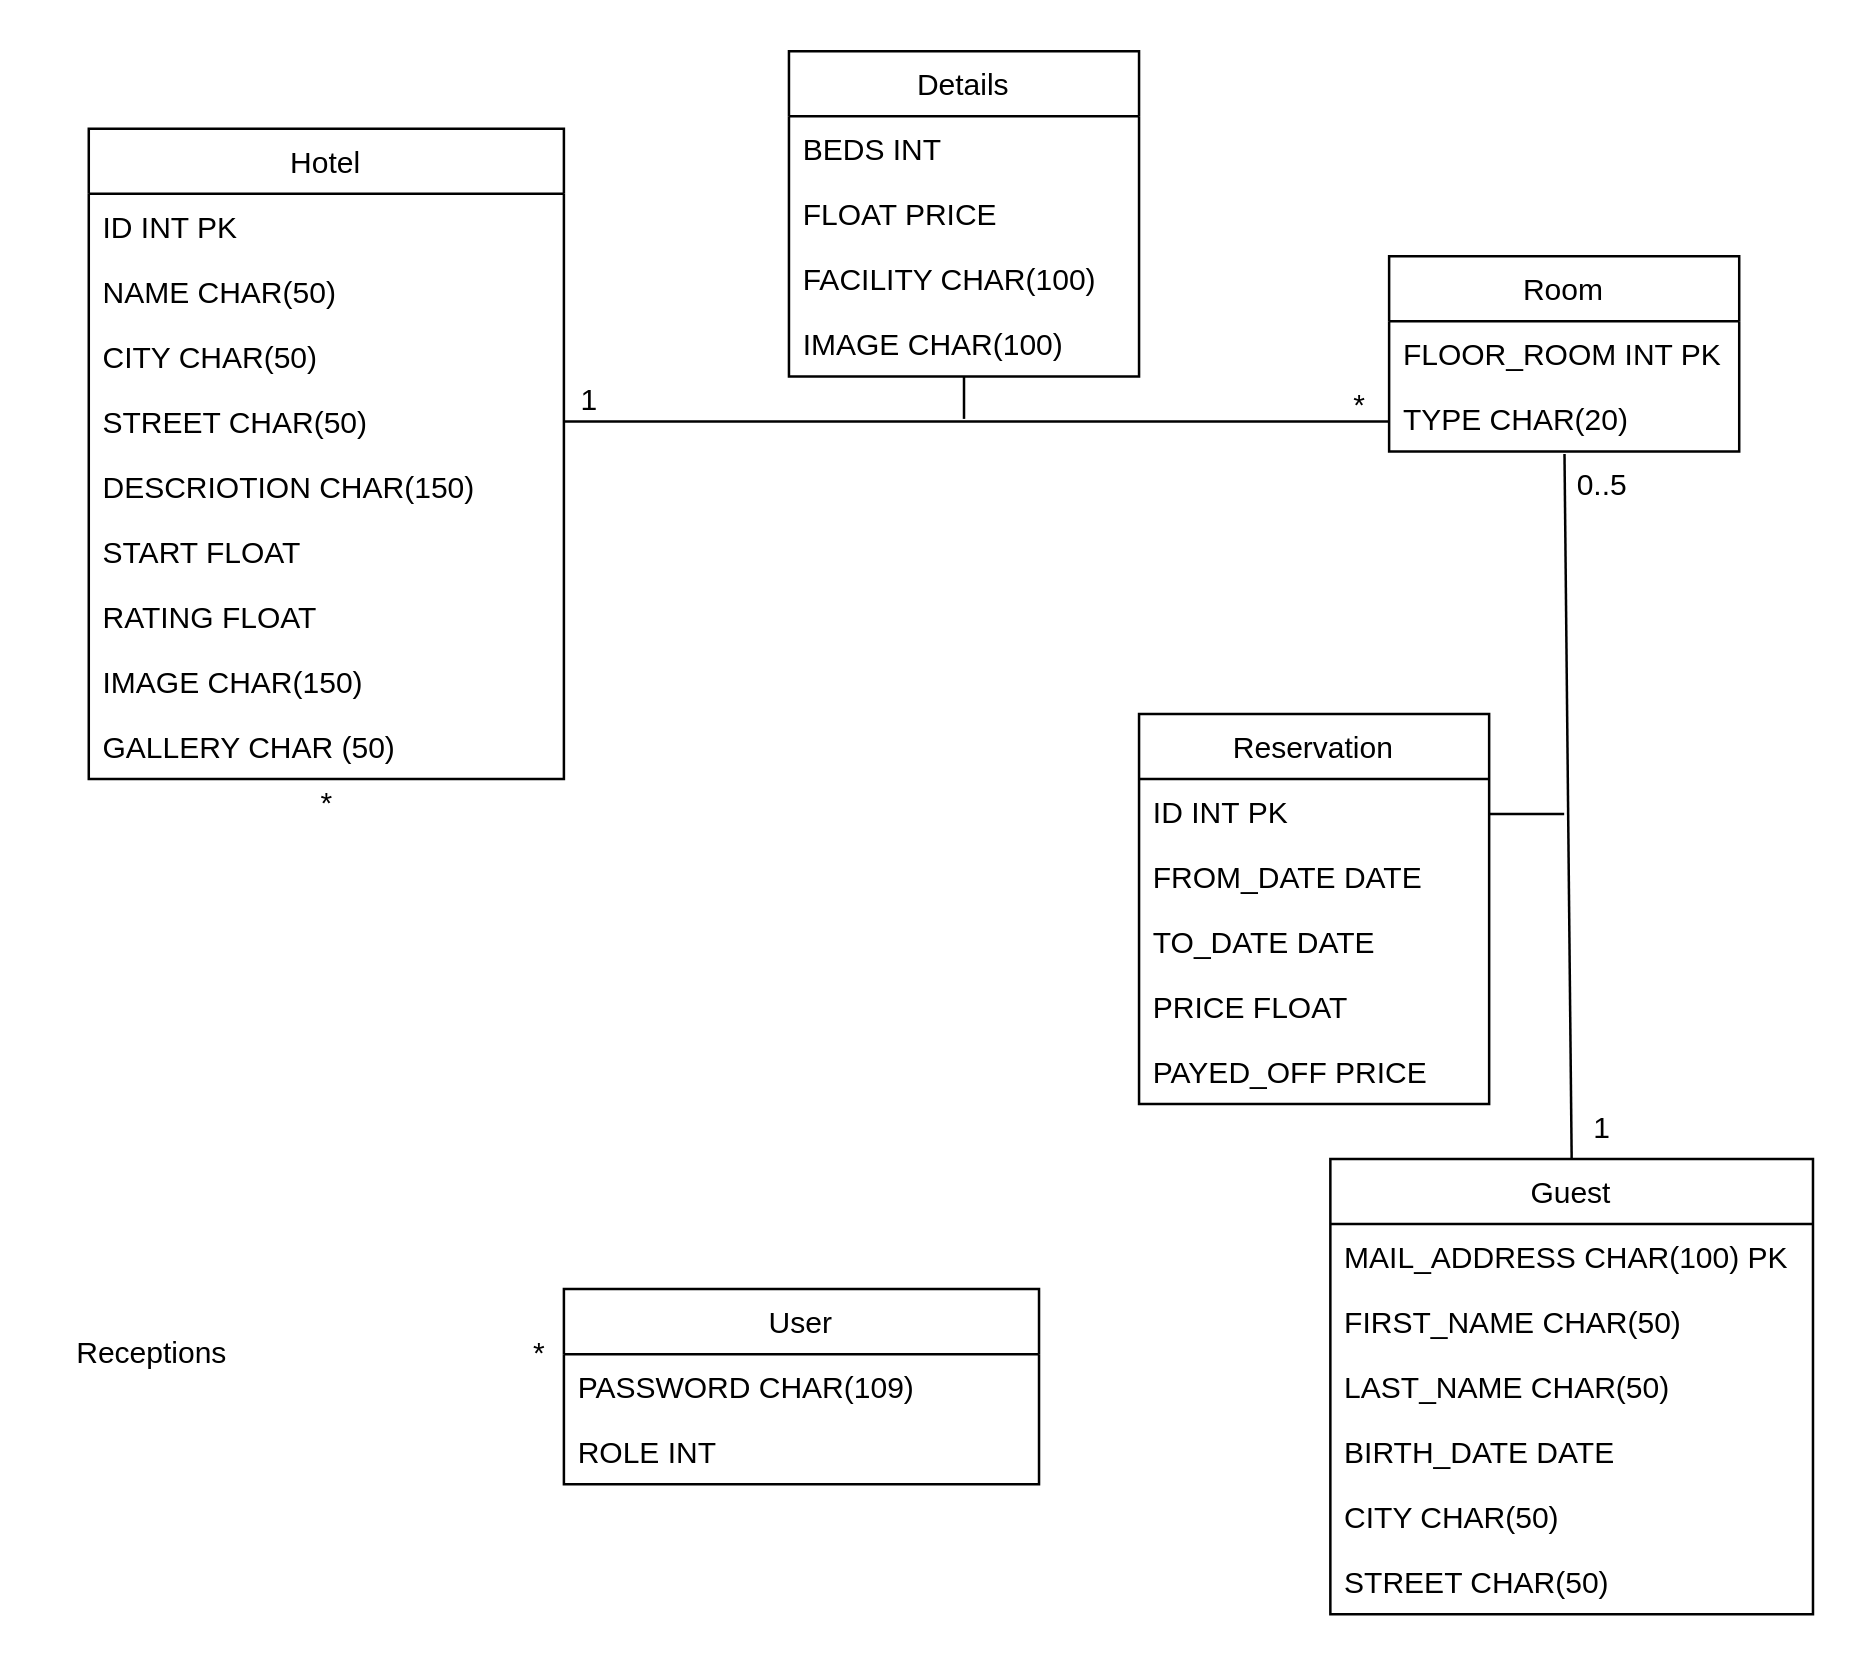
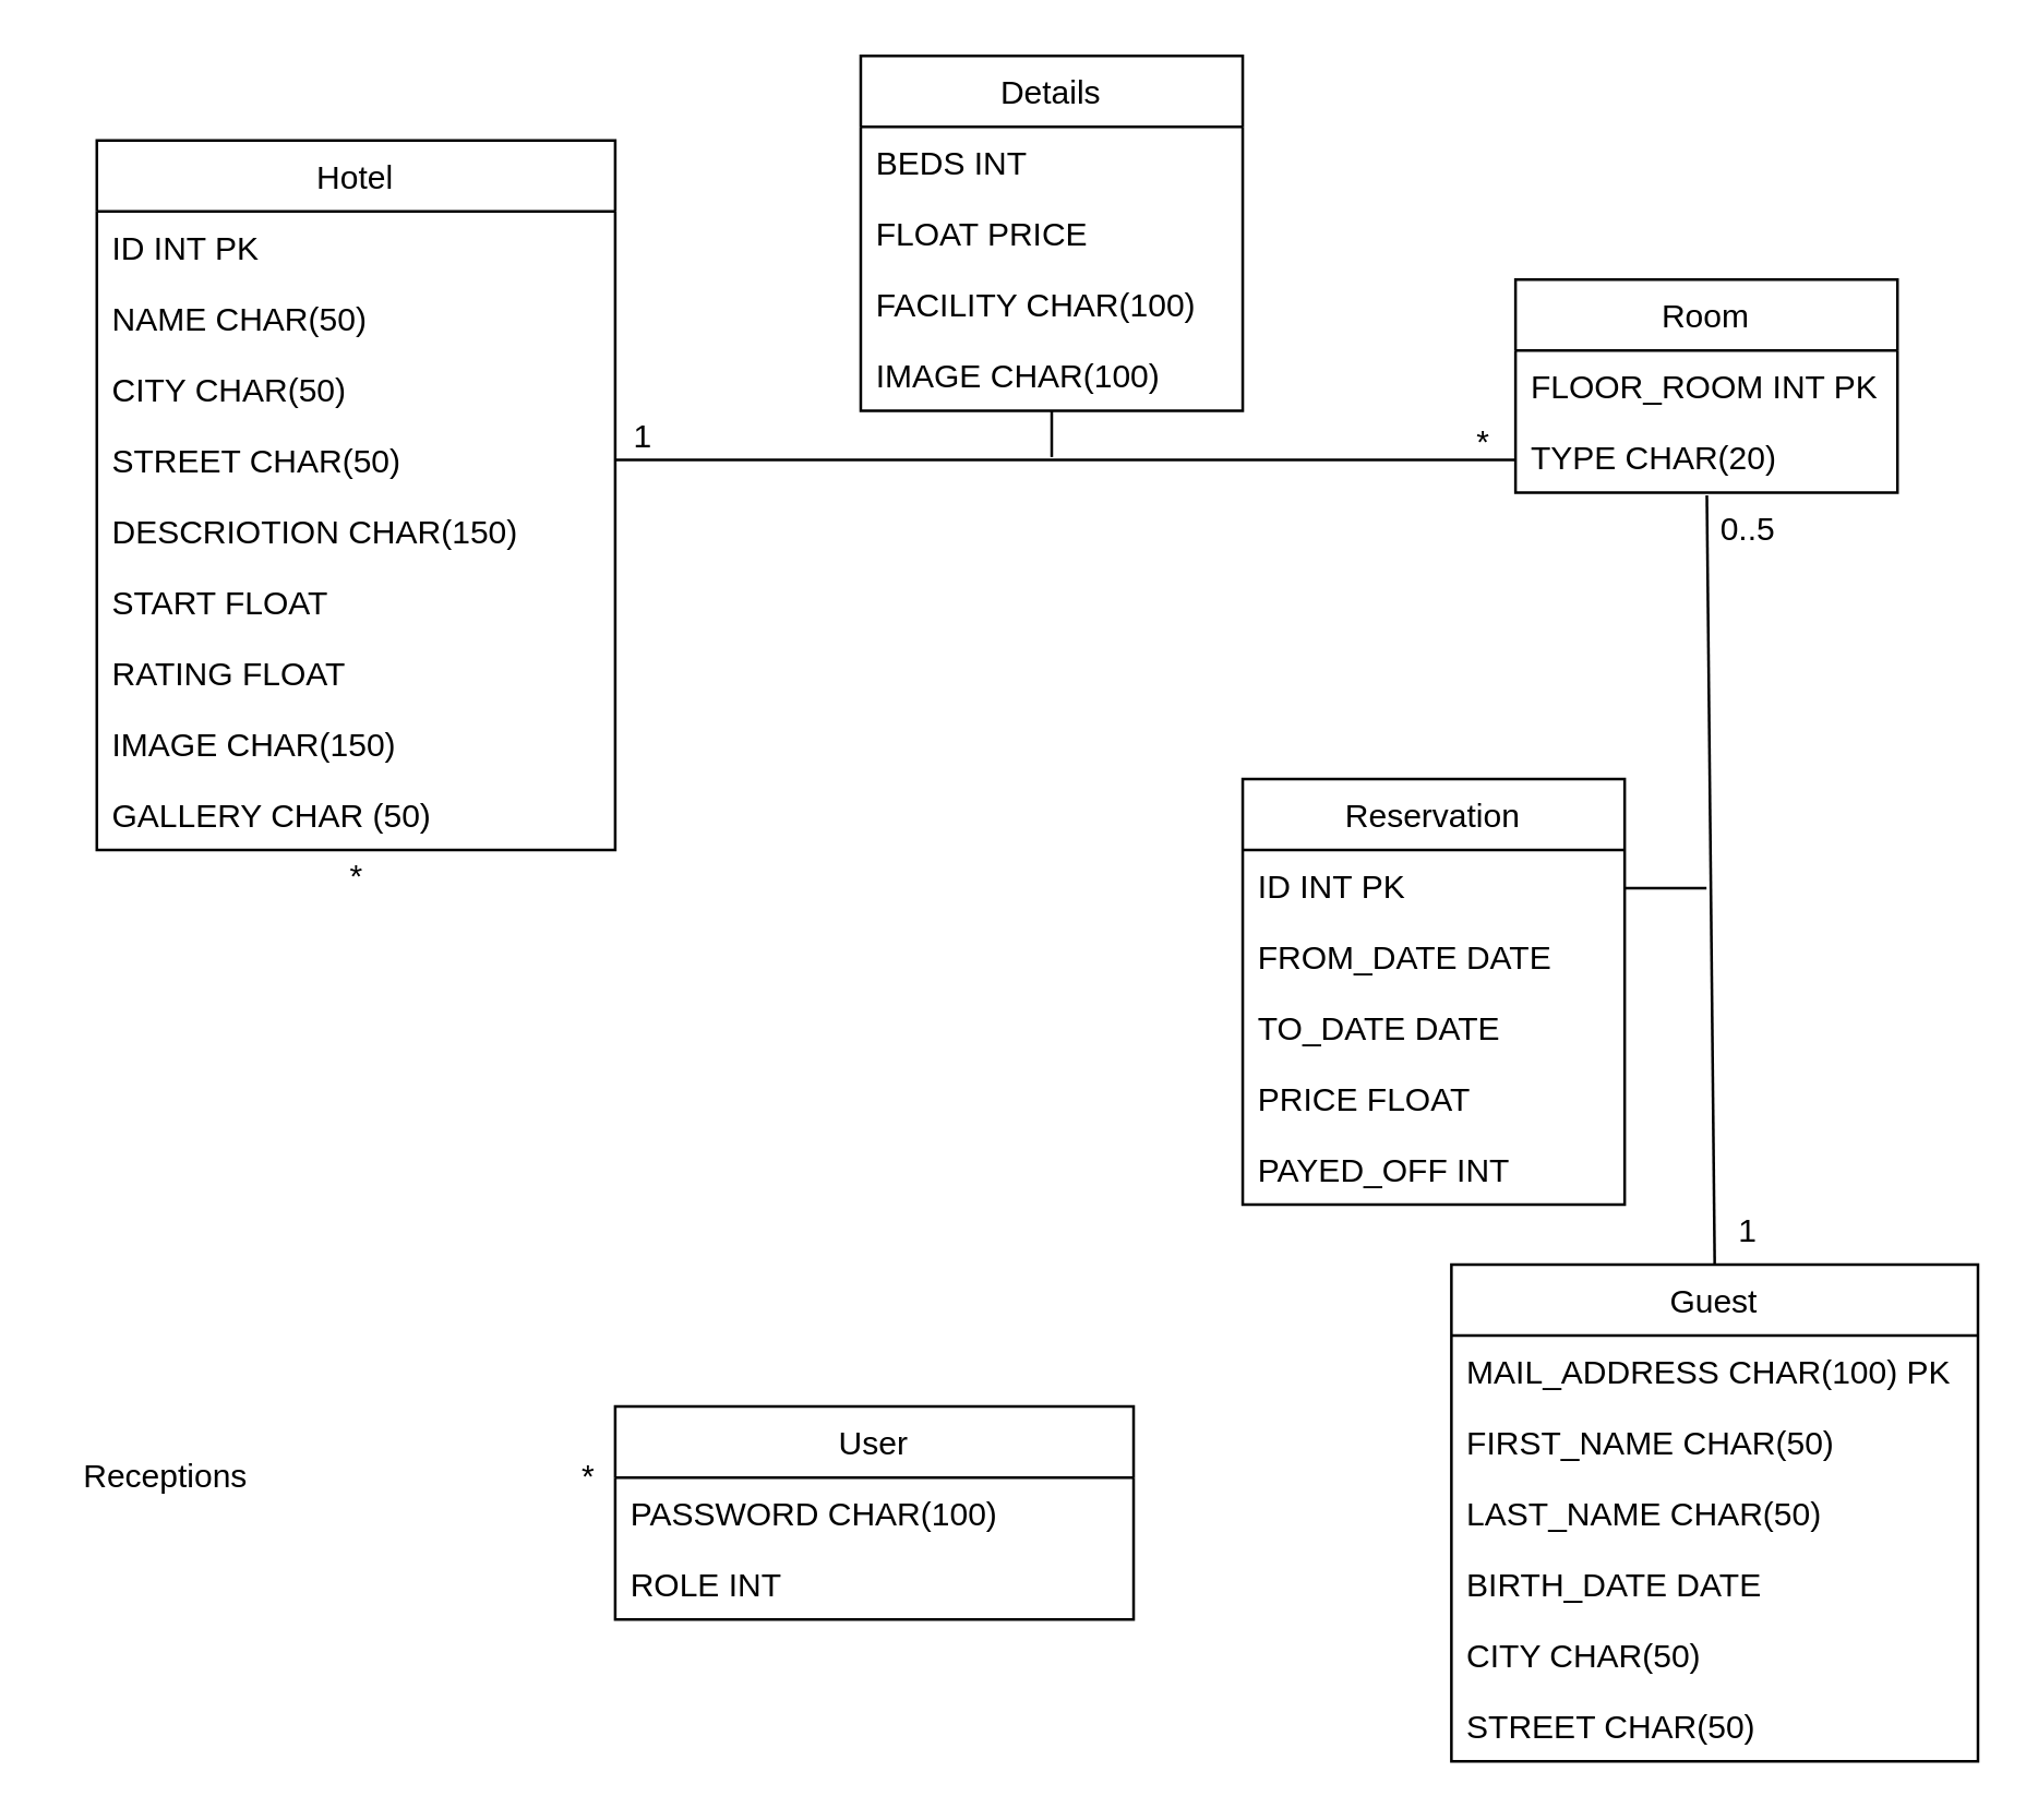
  <mxCell id="0" />
  <mxCell id="1" parent="0" />
  <mxCell id="2" value="Hotel" style="swimlane;fontStyle=0;childLayout=stackLayout;horizontal=1;startSize=26;fillColor=none;horizontalStack=0;resizeParent=1;resizeParentMax=0;resizeLast=0;collapsible=1;marginBottom=0;" parent="1" vertex="1"><mxGeometry x="35" y="51" width="190" height="260" as="geometry"><mxRectangle x="200" y="90" width="60" height="26" as="alternateBounds" /></mxGeometry></mxCell>
  <mxCell id="3" value="ID INT PK" style="text;strokeColor=none;fillColor=none;align=left;verticalAlign=top;spacingLeft=4;spacingRight=4;overflow=hidden;rotatable=0;points=[[0,0.5],[1,0.5]];portConstraint=eastwest;" parent="2" vertex="1"><mxGeometry y="26" width="190" height="26" as="geometry" /></mxCell>
  <mxCell id="4" value="NAME CHAR(50)" style="text;strokeColor=none;fillColor=none;align=left;verticalAlign=top;spacingLeft=4;spacingRight=4;overflow=hidden;rotatable=0;points=[[0,0.5],[1,0.5]];portConstraint=eastwest;" parent="2" vertex="1"><mxGeometry y="52" width="190" height="26" as="geometry" /></mxCell>
  <mxCell id="5" value="CITY CHAR(50)" style="text;strokeColor=none;fillColor=none;align=left;verticalAlign=top;spacingLeft=4;spacingRight=4;overflow=hidden;rotatable=0;points=[[0,0.5],[1,0.5]];portConstraint=eastwest;" parent="2" vertex="1"><mxGeometry y="78" width="190" height="26" as="geometry" /></mxCell>
  <mxCell id="6" value="STREET CHAR(50)" style="text;strokeColor=none;fillColor=none;align=left;verticalAlign=top;spacingLeft=4;spacingRight=4;overflow=hidden;rotatable=0;points=[[0,0.5],[1,0.5]];portConstraint=eastwest;" parent="2" vertex="1"><mxGeometry y="104" width="190" height="26" as="geometry" /></mxCell>
  <mxCell id="7" value="DESCRIOTION CHAR(150)" style="text;strokeColor=none;fillColor=none;align=left;verticalAlign=top;spacingLeft=4;spacingRight=4;overflow=hidden;rotatable=0;points=[[0,0.5],[1,0.5]];portConstraint=eastwest;" parent="2" vertex="1"><mxGeometry y="130" width="190" height="26" as="geometry" /></mxCell>
  <mxCell id="8" value="START FLOAT" style="text;strokeColor=none;fillColor=none;align=left;verticalAlign=top;spacingLeft=4;spacingRight=4;overflow=hidden;rotatable=0;points=[[0,0.5],[1,0.5]];portConstraint=eastwest;" parent="2" vertex="1"><mxGeometry y="156" width="190" height="26" as="geometry" /></mxCell>
  <mxCell id="9" value="RATING FLOAT" style="text;strokeColor=none;fillColor=none;align=left;verticalAlign=top;spacingLeft=4;spacingRight=4;overflow=hidden;rotatable=0;points=[[0,0.5],[1,0.5]];portConstraint=eastwest;" parent="2" vertex="1"><mxGeometry y="182" width="190" height="26" as="geometry" /></mxCell>
  <mxCell id="10" value="IMAGE CHAR(150)&#10;" style="text;strokeColor=none;fillColor=none;align=left;verticalAlign=top;spacingLeft=4;spacingRight=4;overflow=hidden;rotatable=0;points=[[0,0.5],[1,0.5]];portConstraint=eastwest;" vertex="1" parent="2"><mxGeometry y="208" width="190" height="26" as="geometry" /></mxCell>
  <mxCell id="11" value="GALLERY CHAR (50)" style="text;strokeColor=none;fillColor=none;align=left;verticalAlign=top;spacingLeft=4;spacingRight=4;overflow=hidden;rotatable=0;points=[[0,0.5],[1,0.5]];portConstraint=eastwest;" vertex="1" parent="2"><mxGeometry y="234" width="190" height="26" as="geometry" /></mxCell>
  <mxCell id="12" value="" style="endArrow=none;html=1;entryX=0;entryY=0.5;entryDx=0;entryDy=0;exitX=1;exitY=0.5;exitDx=0;exitDy=0;" parent="1" source="6" edge="1"><mxGeometry width="50" height="50" relative="1" as="geometry"><mxPoint x="275" y="205" as="sourcePoint" /><mxPoint x="555" y="168" as="targetPoint" /></mxGeometry></mxCell>
  <mxCell id="13" value="Room" style="swimlane;fontStyle=0;childLayout=stackLayout;horizontal=1;startSize=26;fillColor=none;horizontalStack=0;resizeParent=1;resizeParentMax=0;resizeLast=0;collapsible=1;marginBottom=0;" parent="1" vertex="1"><mxGeometry x="555" y="102" width="140" height="78" as="geometry" /></mxCell>
  <mxCell id="14" value="FLOOR_ROOM INT PK" style="text;strokeColor=none;fillColor=none;align=left;verticalAlign=top;spacingLeft=4;spacingRight=4;overflow=hidden;rotatable=0;points=[[0,0.5],[1,0.5]];portConstraint=eastwest;" parent="13" vertex="1"><mxGeometry y="26" width="140" height="26" as="geometry" /></mxCell>
  <mxCell id="15" value="TYPE CHAR(20)" style="text;strokeColor=none;fillColor=none;align=left;verticalAlign=top;spacingLeft=4;spacingRight=4;overflow=hidden;rotatable=0;points=[[0,0.5],[1,0.5]];portConstraint=eastwest;" parent="13" vertex="1"><mxGeometry y="52" width="140" height="26" as="geometry" /></mxCell>
  <mxCell id="16" value="1" style="text;html=1;align=center;verticalAlign=middle;resizable=0;points=[];autosize=1;" parent="1" vertex="1"><mxGeometry x="225" y="150" width="20" height="20" as="geometry" /></mxCell>
  <mxCell id="17" value="*" style="text;html=1;align=center;verticalAlign=middle;resizable=0;points=[];autosize=1;" parent="1" vertex="1"><mxGeometry x="533" y="152" width="20" height="20" as="geometry" /></mxCell>
  <mxCell id="18" value="User" style="swimlane;fontStyle=0;childLayout=stackLayout;horizontal=1;startSize=26;fillColor=none;horizontalStack=0;resizeParent=1;resizeParentMax=0;resizeLast=0;collapsible=1;marginBottom=0;" parent="1" vertex="1"><mxGeometry x="225" y="515" width="190" height="78" as="geometry" /></mxCell>
- <mxCell id="19" value="PASSWORD CHAR(109)" style="text;strokeColor=none;fillColor=none;align=left;verticalAlign=top;spacingLeft=4;spacingRight=4;overflow=hidden;rotatable=0;points=[[0,0.5],[1,0.5]];portConstraint=eastwest;" parent="18" vertex="1"><mxGeometry y="26" width="190" height="26" as="geometry" /></mxCell>
+ <mxCell id="19" value="PASSWORD CHAR(100)" style="text;strokeColor=none;fillColor=none;align=left;verticalAlign=top;spacingLeft=4;spacingRight=4;overflow=hidden;rotatable=0;points=[[0,0.5],[1,0.5]];portConstraint=eastwest;" parent="18" vertex="1"><mxGeometry y="26" width="190" height="26" as="geometry" /></mxCell>
  <mxCell id="20" value="ROLE INT" style="text;strokeColor=none;fillColor=none;align=left;verticalAlign=top;spacingLeft=4;spacingRight=4;overflow=hidden;rotatable=0;points=[[0,0.5],[1,0.5]];portConstraint=eastwest;" parent="18" vertex="1"><mxGeometry y="52" width="190" height="26" as="geometry" /></mxCell>
  <mxCell id="21" value="" style="endArrow=none;html=1;exitX=0.5;exitY=0;exitDx=0;exitDy=0;" parent="1" source="34" edge="1"><mxGeometry width="50" height="50" relative="1" as="geometry"><mxPoint x="445" y="545" as="sourcePoint" /><mxPoint x="625.132" y="181" as="targetPoint" /></mxGeometry></mxCell>
  <mxCell id="22" value="" style="endArrow=none;html=1;" parent="1" edge="1"><mxGeometry width="50" height="50" relative="1" as="geometry"><mxPoint x="595" y="325" as="sourcePoint" /><mxPoint x="625" y="325" as="targetPoint" /></mxGeometry></mxCell>
  <mxCell id="23" value="Reservation" style="swimlane;fontStyle=0;childLayout=stackLayout;horizontal=1;startSize=26;fillColor=none;horizontalStack=0;resizeParent=1;resizeParentMax=0;resizeLast=0;collapsible=1;marginBottom=0;" parent="1" vertex="1"><mxGeometry x="455" y="285" width="140" height="156" as="geometry" /></mxCell>
  <mxCell id="24" value="ID INT PK" style="text;strokeColor=none;fillColor=none;align=left;verticalAlign=top;spacingLeft=4;spacingRight=4;overflow=hidden;rotatable=0;points=[[0,0.5],[1,0.5]];portConstraint=eastwest;" parent="23" vertex="1"><mxGeometry y="26" width="140" height="26" as="geometry" /></mxCell>
  <mxCell id="25" value="FROM_DATE DATE" style="text;strokeColor=none;fillColor=none;align=left;verticalAlign=top;spacingLeft=4;spacingRight=4;overflow=hidden;rotatable=0;points=[[0,0.5],[1,0.5]];portConstraint=eastwest;" parent="23" vertex="1"><mxGeometry y="52" width="140" height="26" as="geometry" /></mxCell>
  <mxCell id="26" value="TO_DATE DATE" style="text;strokeColor=none;fillColor=none;align=left;verticalAlign=top;spacingLeft=4;spacingRight=4;overflow=hidden;rotatable=0;points=[[0,0.5],[1,0.5]];portConstraint=eastwest;" parent="23" vertex="1"><mxGeometry y="78" width="140" height="26" as="geometry" /></mxCell>
  <mxCell id="27" value="PRICE FLOAT" style="text;strokeColor=none;fillColor=none;align=left;verticalAlign=top;spacingLeft=4;spacingRight=4;overflow=hidden;rotatable=0;points=[[0,0.5],[1,0.5]];portConstraint=eastwest;" vertex="1" parent="23"><mxGeometry y="104" width="140" height="26" as="geometry" /></mxCell>
- <mxCell id="28" value="PAYED_OFF PRICE" style="text;strokeColor=none;fillColor=none;align=left;verticalAlign=top;spacingLeft=4;spacingRight=4;overflow=hidden;rotatable=0;points=[[0,0.5],[1,0.5]];portConstraint=eastwest;" vertex="1" parent="23"><mxGeometry y="130" width="140" height="26" as="geometry" /></mxCell>
+ <mxCell id="28" value="PAYED_OFF INT" style="text;strokeColor=none;fillColor=none;align=left;verticalAlign=top;spacingLeft=4;spacingRight=4;overflow=hidden;rotatable=0;points=[[0,0.5],[1,0.5]];portConstraint=eastwest;" vertex="1" parent="23"><mxGeometry y="130" width="140" height="26" as="geometry" /></mxCell>
  <mxCell id="29" value="0..5" style="text;html=1;align=center;verticalAlign=middle;resizable=0;points=[];autosize=1;" parent="1" vertex="1"><mxGeometry x="620" y="184" width="40" height="20" as="geometry" /></mxCell>
  <mxCell id="30" value="1" style="text;html=1;align=center;verticalAlign=middle;resizable=0;points=[];autosize=1;" parent="1" vertex="1"><mxGeometry x="630" y="441" width="20" height="20" as="geometry" /></mxCell>
  <mxCell id="31" value="*" style="text;html=1;align=center;verticalAlign=middle;resizable=0;points=[];autosize=1;" parent="1" vertex="1"><mxGeometry x="120" y="311" width="20" height="20" as="geometry" /></mxCell>
  <mxCell id="32" value="*" style="text;html=1;align=center;verticalAlign=middle;resizable=0;points=[];autosize=1;" parent="1" vertex="1"><mxGeometry x="205" y="531" width="20" height="20" as="geometry" /></mxCell>
  <mxCell id="33" value="Receptions" style="text;html=1;align=center;verticalAlign=middle;resizable=0;points=[];autosize=1;" parent="1" vertex="1"><mxGeometry x="20" y="531" width="80" height="20" as="geometry" /></mxCell>
  <mxCell id="34" value="Guest" style="swimlane;fontStyle=0;childLayout=stackLayout;horizontal=1;startSize=26;fillColor=none;horizontalStack=0;resizeParent=1;resizeParentMax=0;resizeLast=0;collapsible=1;marginBottom=0;" parent="1" vertex="1"><mxGeometry x="531.5" y="463" width="193" height="182" as="geometry" /></mxCell>
  <mxCell id="35" value="MAIL_ADDRESS CHAR(100) PK" style="text;strokeColor=none;fillColor=none;align=left;verticalAlign=top;spacingLeft=4;spacingRight=4;overflow=hidden;rotatable=0;points=[[0,0.5],[1,0.5]];portConstraint=eastwest;" parent="34" vertex="1"><mxGeometry y="26" width="193" height="26" as="geometry" /></mxCell>
  <mxCell id="36" value="FIRST_NAME CHAR(50)" style="text;strokeColor=none;fillColor=none;align=left;verticalAlign=top;spacingLeft=4;spacingRight=4;overflow=hidden;rotatable=0;points=[[0,0.5],[1,0.5]];portConstraint=eastwest;" parent="34" vertex="1"><mxGeometry y="52" width="193" height="26" as="geometry" /></mxCell>
  <mxCell id="37" value="LAST_NAME CHAR(50)" style="text;strokeColor=none;fillColor=none;align=left;verticalAlign=top;spacingLeft=4;spacingRight=4;overflow=hidden;rotatable=0;points=[[0,0.5],[1,0.5]];portConstraint=eastwest;" parent="34" vertex="1"><mxGeometry y="78" width="193" height="26" as="geometry" /></mxCell>
  <mxCell id="38" value="BIRTH_DATE DATE" style="text;strokeColor=none;fillColor=none;align=left;verticalAlign=top;spacingLeft=4;spacingRight=4;overflow=hidden;rotatable=0;points=[[0,0.5],[1,0.5]];portConstraint=eastwest;" parent="34" vertex="1"><mxGeometry y="104" width="193" height="26" as="geometry" /></mxCell>
  <mxCell id="39" value="CITY CHAR(50)" style="text;strokeColor=none;fillColor=none;align=left;verticalAlign=top;spacingLeft=4;spacingRight=4;overflow=hidden;rotatable=0;points=[[0,0.5],[1,0.5]];portConstraint=eastwest;" parent="34" vertex="1"><mxGeometry y="130" width="193" height="26" as="geometry" /></mxCell>
  <mxCell id="40" value="STREET CHAR(50)" style="text;strokeColor=none;fillColor=none;align=left;verticalAlign=top;spacingLeft=4;spacingRight=4;overflow=hidden;rotatable=0;points=[[0,0.5],[1,0.5]];portConstraint=eastwest;" parent="34" vertex="1"><mxGeometry y="156" width="193" height="26" as="geometry" /></mxCell>
  <mxCell id="41" value="Details" style="swimlane;fontStyle=0;childLayout=stackLayout;horizontal=1;startSize=26;fillColor=none;horizontalStack=0;resizeParent=1;resizeParentMax=0;resizeLast=0;collapsible=1;marginBottom=0;" parent="1" vertex="1"><mxGeometry x="315" y="20" width="140" height="130" as="geometry" /></mxCell>
  <mxCell id="42" value="BEDS INT" style="text;strokeColor=none;fillColor=none;align=left;verticalAlign=top;spacingLeft=4;spacingRight=4;overflow=hidden;rotatable=0;points=[[0,0.5],[1,0.5]];portConstraint=eastwest;" parent="41" vertex="1"><mxGeometry y="26" width="140" height="26" as="geometry" /></mxCell>
  <mxCell id="43" value="FLOAT PRICE" style="text;strokeColor=none;fillColor=none;align=left;verticalAlign=top;spacingLeft=4;spacingRight=4;overflow=hidden;rotatable=0;points=[[0,0.5],[1,0.5]];portConstraint=eastwest;" parent="41" vertex="1"><mxGeometry y="52" width="140" height="26" as="geometry" /></mxCell>
  <mxCell id="44" value="FACILITY CHAR(100)" style="text;strokeColor=none;fillColor=none;align=left;verticalAlign=top;spacingLeft=4;spacingRight=4;overflow=hidden;rotatable=0;points=[[0,0.5],[1,0.5]];portConstraint=eastwest;" parent="41" vertex="1"><mxGeometry y="78" width="140" height="26" as="geometry" /></mxCell>
  <mxCell id="45" value="IMAGE CHAR(100)" style="text;strokeColor=none;fillColor=none;align=left;verticalAlign=top;spacingLeft=4;spacingRight=4;overflow=hidden;rotatable=0;points=[[0,0.5],[1,0.5]];portConstraint=eastwest;" parent="41" vertex="1"><mxGeometry y="104" width="140" height="26" as="geometry" /></mxCell>
  <mxCell id="46" value="" style="endArrow=none;html=1;entryX=0.5;entryY=1;entryDx=0;entryDy=0;entryPerimeter=0;" parent="1" target="45" edge="1"><mxGeometry width="50" height="50" relative="1" as="geometry"><mxPoint x="385" y="167" as="sourcePoint" /><mxPoint x="745" y="145" as="targetPoint" /></mxGeometry></mxCell>
